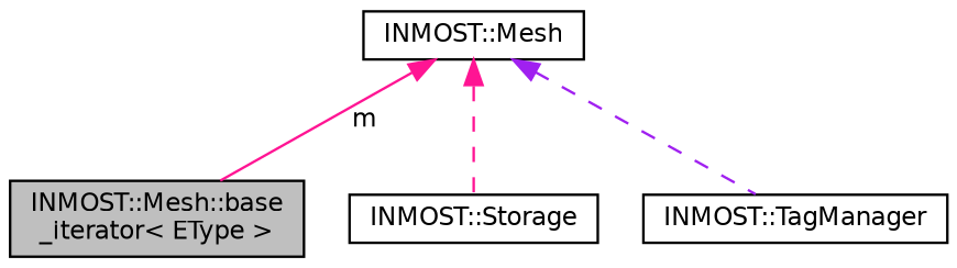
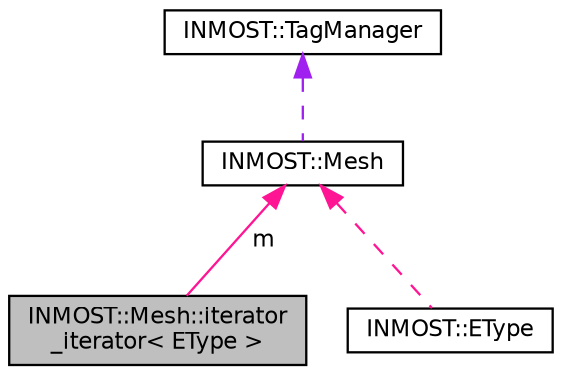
  digraph {
    node [color=black fillcolor=white fontname=Helvetica fontsize=10 shape=record style=filled]
    edge [color=deeppink dir=back fontname=Helvetica fontsize=10 labelfontname=Helvetica labelfontsize=10 style=dashed]
-   n1 [fillcolor=grey75 fontcolor=black height=0.2 label="INMOST::Mesh::base\l_iterator\< EType \>" width=0.4]
+   n1 [fillcolor=grey75 fontcolor=black height=0.2 label="INMOST::Mesh::iterator\l_iterator\< EType \>" width=0.4]
    n2 [height=0.2 label="INMOST::Mesh" width=0.4]
-   n3 [height=0.2 label="INMOST::Storage" width=0.4]
+   n3 [height=0.2 label="INMOST::EType" width=0.4]
    n4 [height=0.2 label="INMOST::TagManager" width=0.4]
    n2 -> n1 [label=" m" style=solid]
    n2 -> n3
-   n2 -> n4 [color=purple]
+   n4 -> n2 [color=purple]
  }
